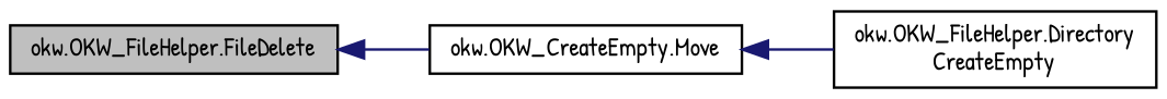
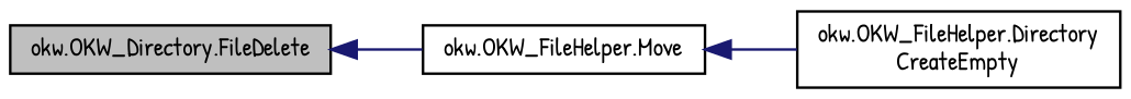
  digraph {
    fontname="Patrick Hand"
    rankdir=LR
    node [color=black fillcolor=white fontname="Patrick Hand" fontsize=10 shape=record style=filled]
    edge [color=midnightblue dir=back fontname="Patrick Hand" fontsize=10 labelfontname=Helvetica labelfontsize=10 style=solid]
-   n1 [fillcolor=grey75 fontcolor=black height=0.2 label="okw.OKW_FileHelper.FileDelete" width=0.4]
-   n2 [height=0.2 label="okw.OKW_CreateEmpty.Move" width=0.4]
+   n1 [fillcolor=grey75 fontcolor=black height=0.2 label="okw.OKW_Directory.FileDelete" width=0.4]
+   n2 [height=0.2 label="okw.OKW_FileHelper.Move" width=0.4]
    n3 [height=0.2 label="okw.OKW_FileHelper.Directory\lCreateEmpty" width=0.4]
    n1 -> n2
    n2 -> n3
  }
